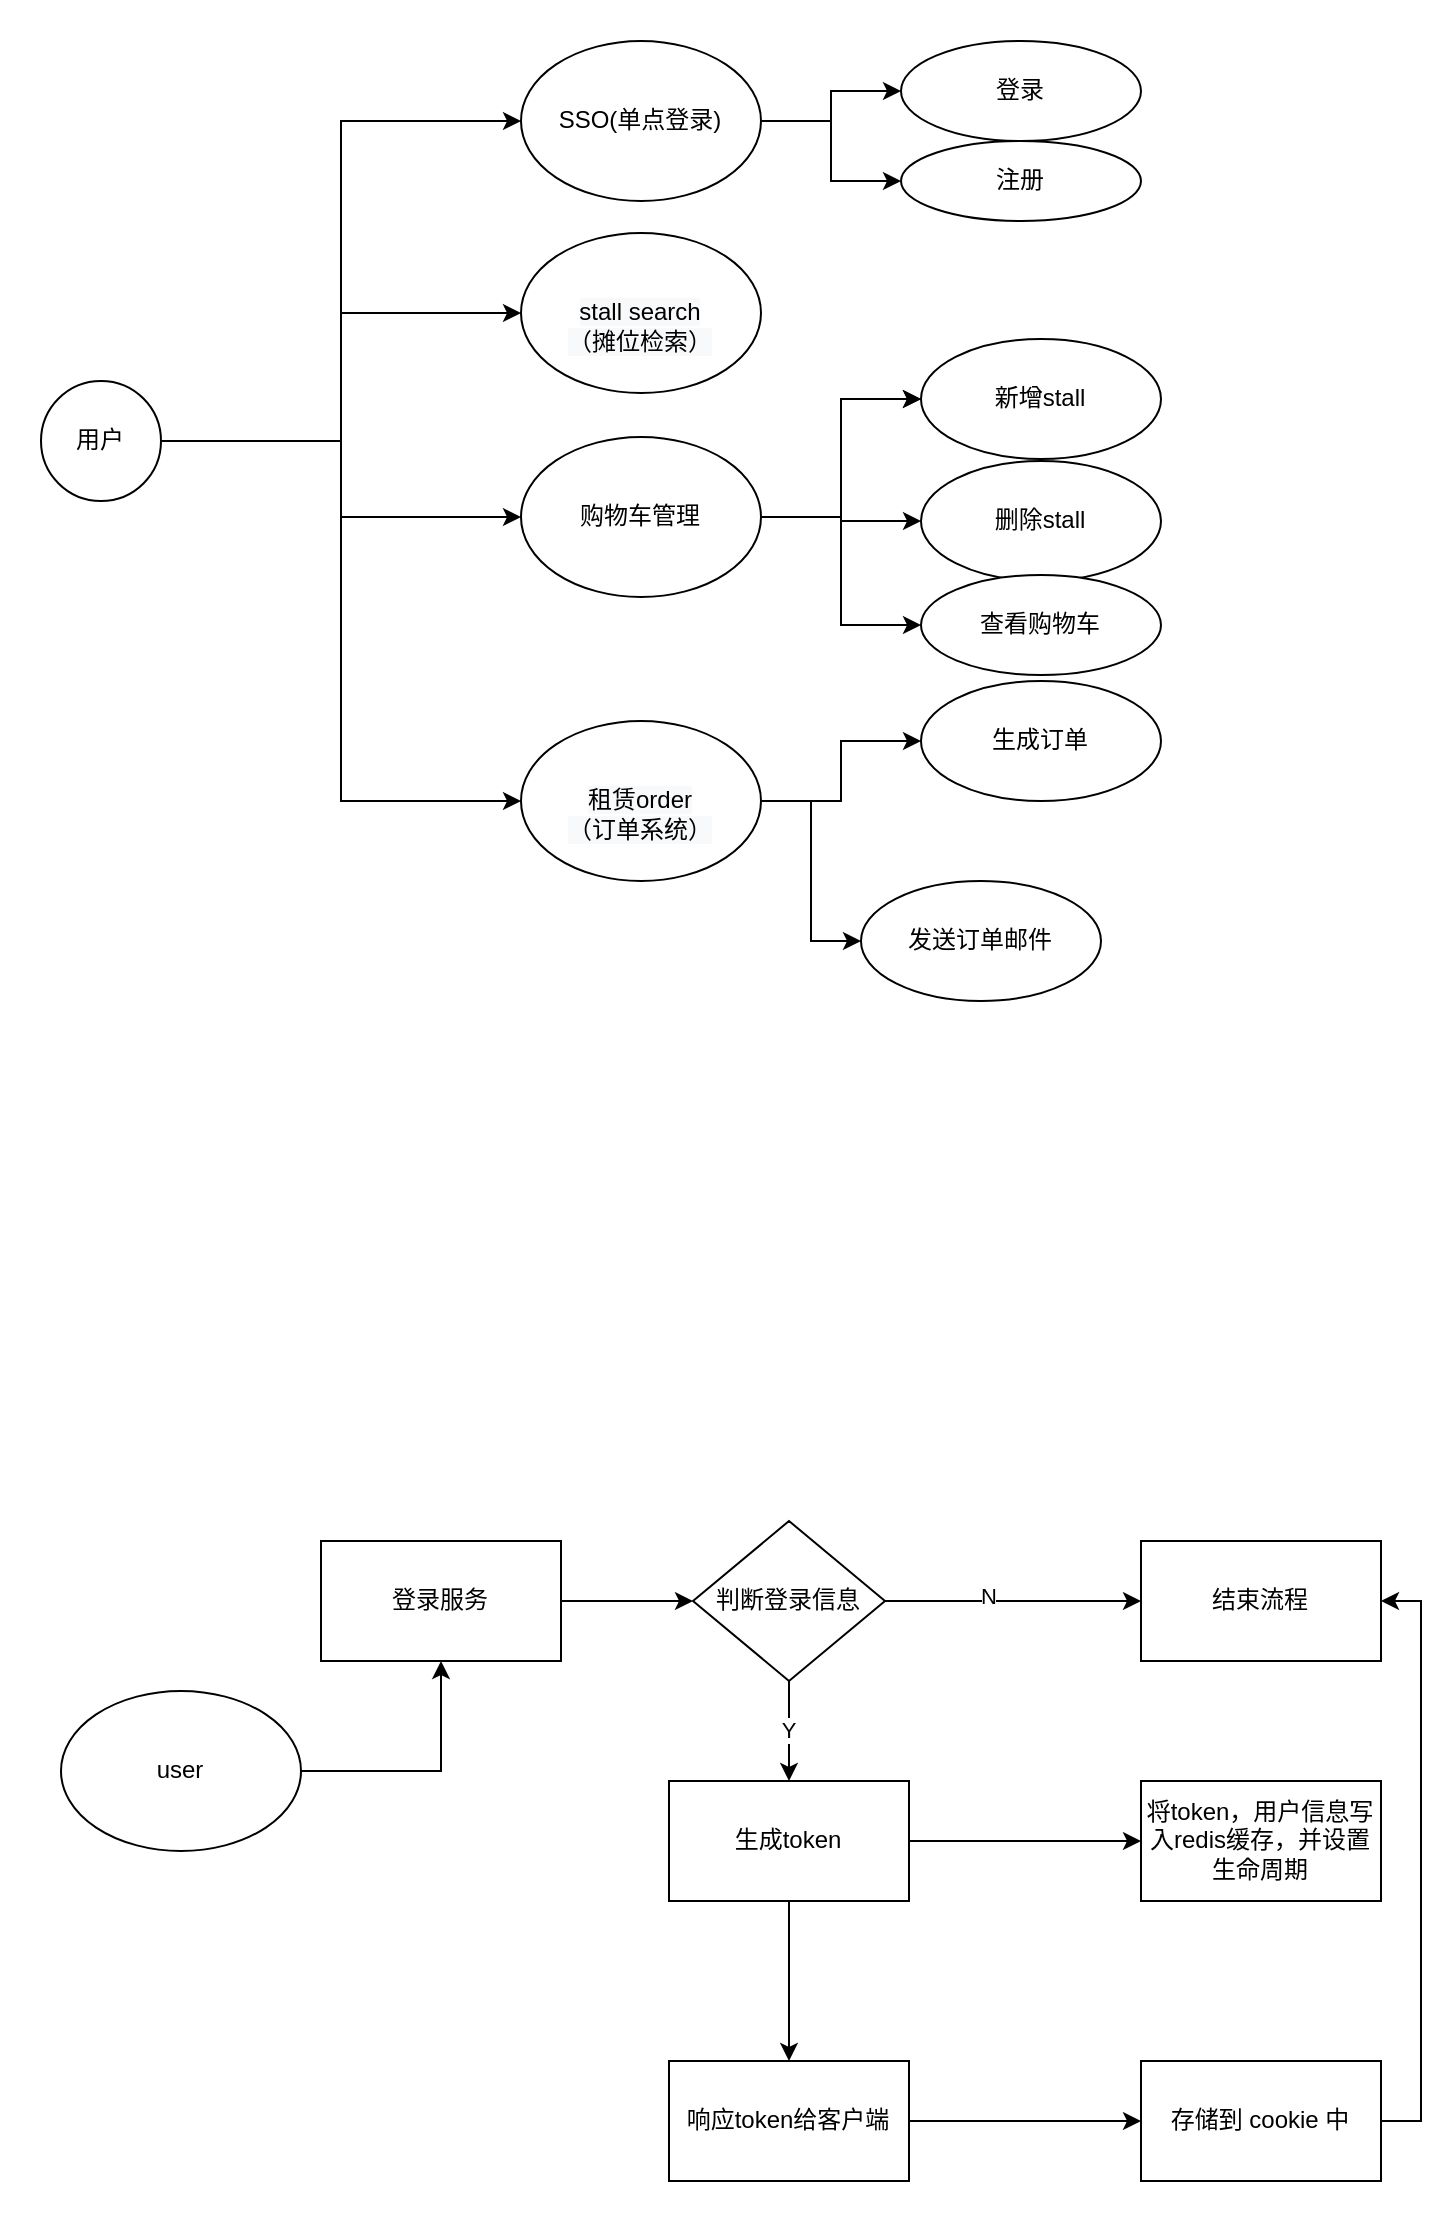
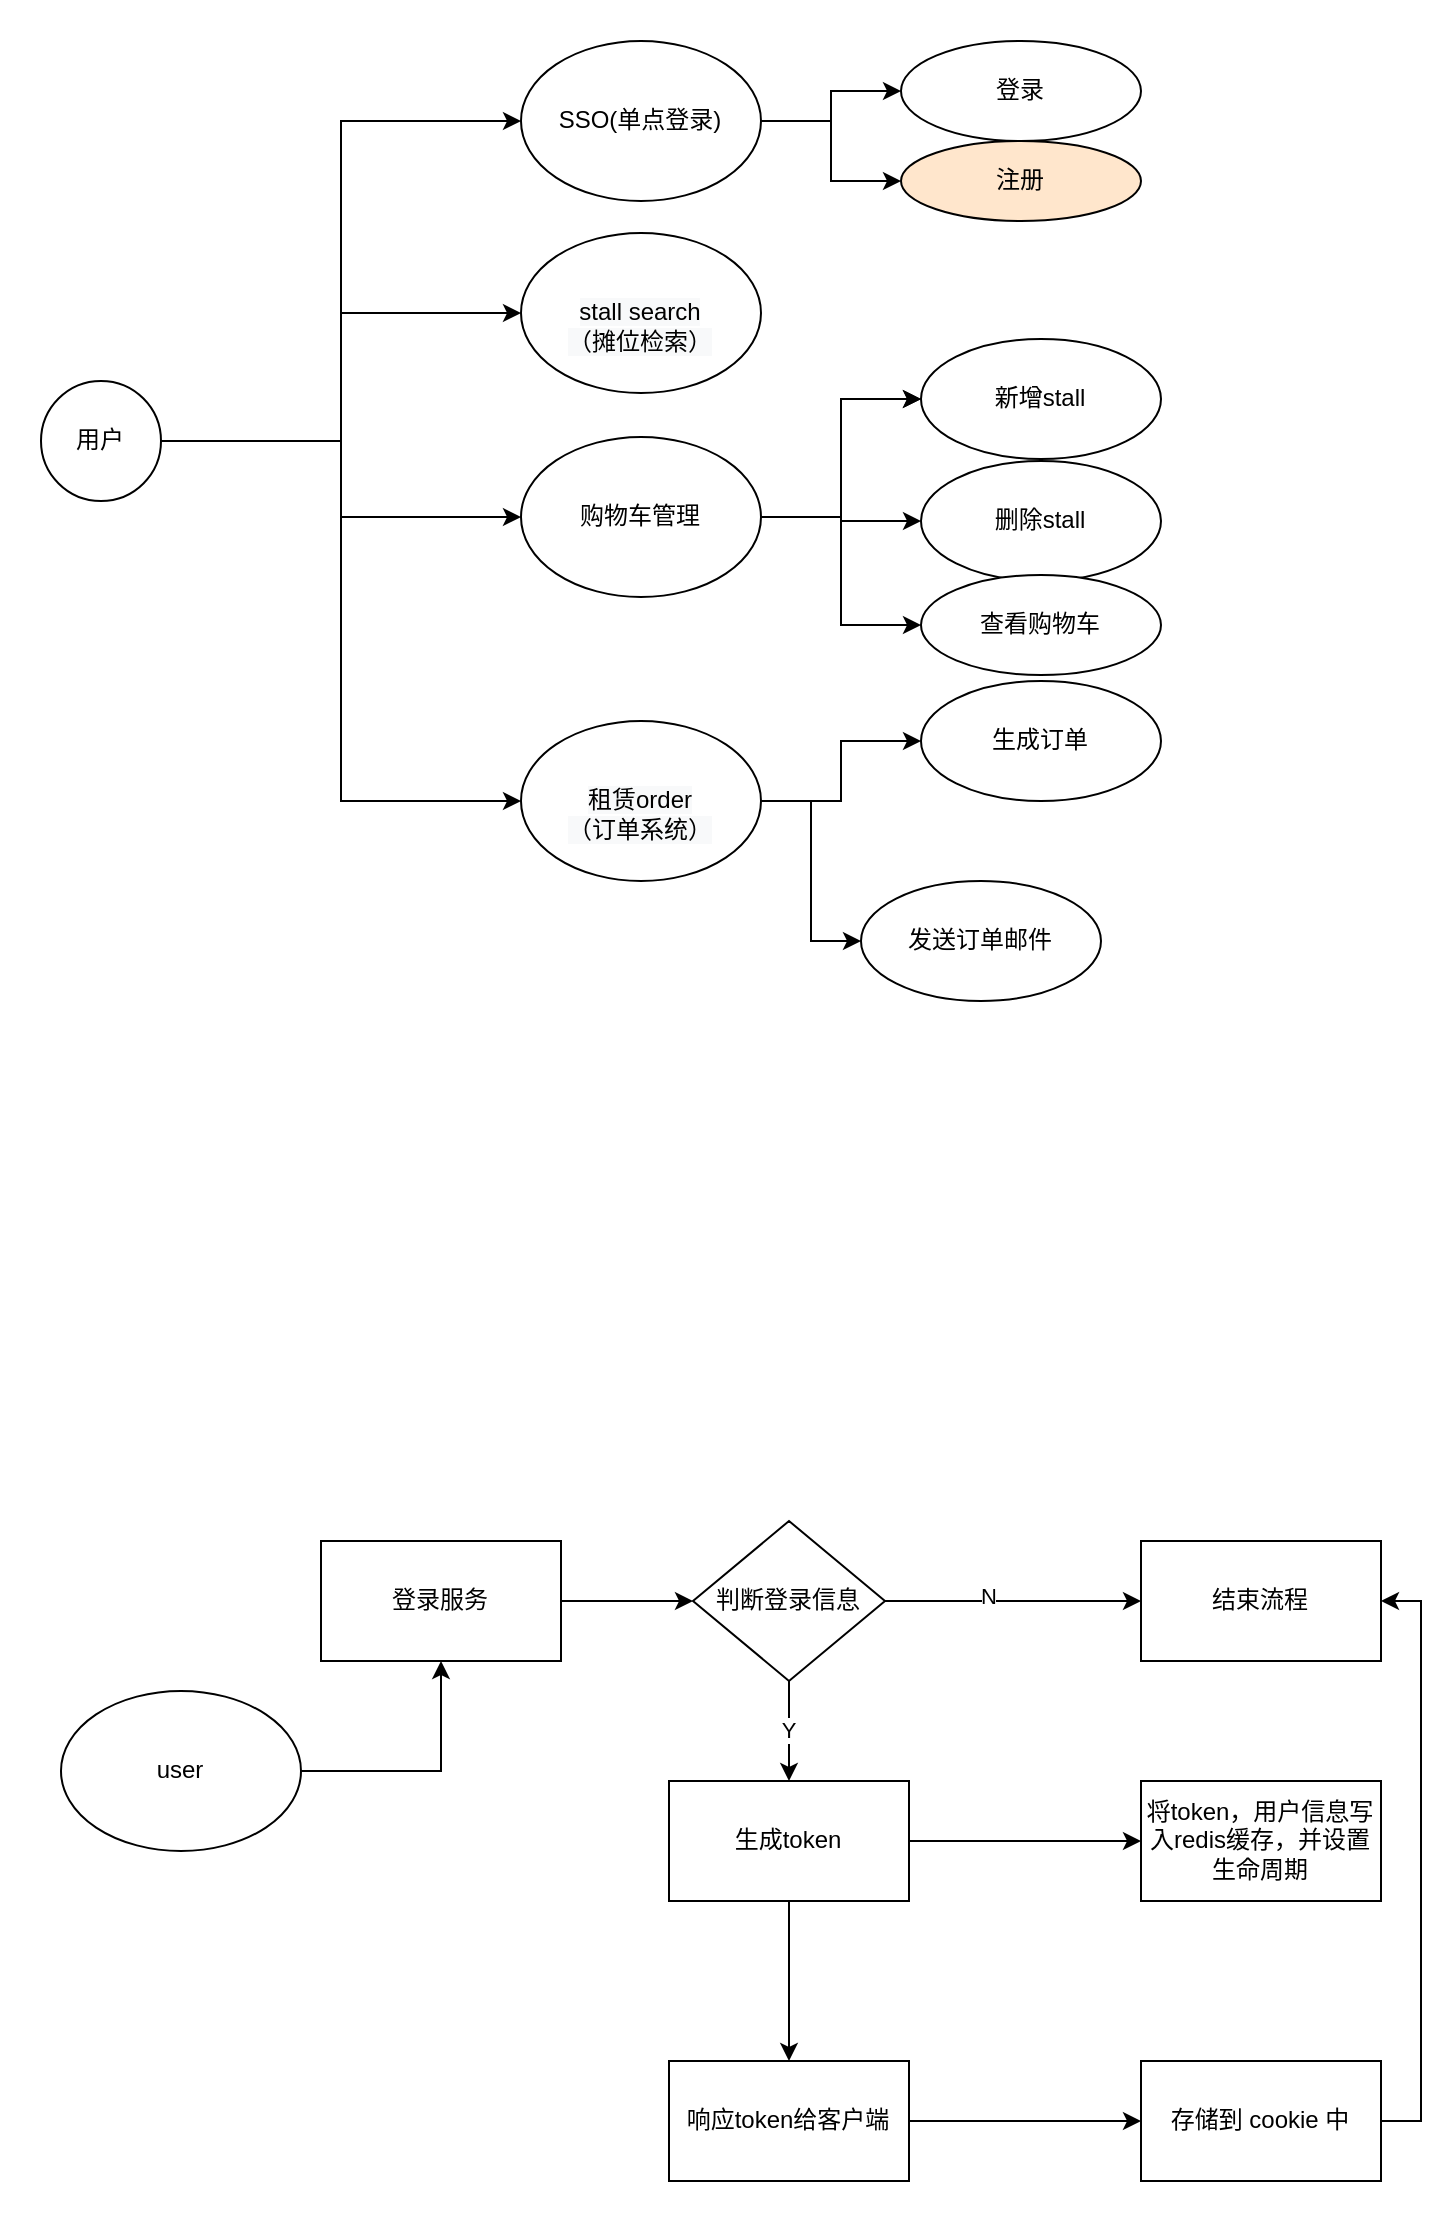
  <mxCell id="0" />
  <mxCell id="1" parent="0" />
  <mxCell id="2" style="edgeStyle=orthogonalEdgeStyle;rounded=0;orthogonalLoop=1;jettySize=auto;html=1;entryX=0;entryY=0.5;entryDx=0;entryDy=0;" edge="1" parent="1" source="6" target="15"><mxGeometry relative="1" as="geometry" /></mxCell>
  <mxCell id="3" style="edgeStyle=orthogonalEdgeStyle;rounded=0;orthogonalLoop=1;jettySize=auto;html=1;entryX=0;entryY=0.5;entryDx=0;entryDy=0;" edge="1" parent="1" source="6" target="12"><mxGeometry relative="1" as="geometry" /></mxCell>
  <mxCell id="4" style="edgeStyle=orthogonalEdgeStyle;rounded=0;orthogonalLoop=1;jettySize=auto;html=1;exitX=1;exitY=0.5;exitDx=0;exitDy=0;entryX=0;entryY=0.5;entryDx=0;entryDy=0;" edge="1" parent="1" source="6" target="11"><mxGeometry relative="1" as="geometry" /></mxCell>
  <mxCell id="5" style="edgeStyle=orthogonalEdgeStyle;rounded=0;orthogonalLoop=1;jettySize=auto;html=1;entryX=0;entryY=0.5;entryDx=0;entryDy=0;" edge="1" parent="1" source="6" target="18"><mxGeometry relative="1" as="geometry" /></mxCell>
  <mxCell id="6" value="用户" style="ellipse;whiteSpace=wrap;html=1;aspect=fixed;" vertex="1" parent="1"><mxGeometry x="20" y="190" width="60" height="60" as="geometry" /></mxCell>
  <mxCell id="7" value="" style="edgeStyle=orthogonalEdgeStyle;rounded=0;orthogonalLoop=1;jettySize=auto;html=1;" edge="1" parent="1" source="11" target="19"><mxGeometry relative="1" as="geometry" /></mxCell>
  <mxCell id="8" value="" style="edgeStyle=orthogonalEdgeStyle;rounded=0;orthogonalLoop=1;jettySize=auto;html=1;" edge="1" parent="1" source="11" target="19"><mxGeometry relative="1" as="geometry" /></mxCell>
  <mxCell id="9" value="" style="edgeStyle=orthogonalEdgeStyle;rounded=0;orthogonalLoop=1;jettySize=auto;html=1;" edge="1" parent="1" source="11" target="20"><mxGeometry relative="1" as="geometry" /></mxCell>
  <mxCell id="10" value="" style="edgeStyle=orthogonalEdgeStyle;rounded=0;orthogonalLoop=1;jettySize=auto;html=1;" edge="1" parent="1" source="11" target="21"><mxGeometry relative="1" as="geometry" /></mxCell>
  <mxCell id="11" value="购物车管理" style="ellipse;whiteSpace=wrap;html=1;" vertex="1" parent="1"><mxGeometry x="260" y="218" width="120" height="80" as="geometry" /></mxCell>
  <mxCell id="12" value="&lt;br&gt;&lt;span style=&quot;color: rgb(0, 0, 0); font-family: Helvetica; font-size: 12px; font-style: normal; font-variant-ligatures: normal; font-variant-caps: normal; font-weight: 400; letter-spacing: normal; orphans: 2; text-align: center; text-indent: 0px; text-transform: none; widows: 2; word-spacing: 0px; -webkit-text-stroke-width: 0px; background-color: rgb(248, 249, 250); text-decoration-thickness: initial; text-decoration-style: initial; text-decoration-color: initial; float: none; display: inline !important;&quot;&gt;stall search&lt;br&gt;（摊位检索）&lt;/span&gt;&lt;br&gt;" style="ellipse;whiteSpace=wrap;html=1;" vertex="1" parent="1"><mxGeometry x="260" y="116" width="120" height="80" as="geometry" /></mxCell>
  <mxCell id="13" value="" style="edgeStyle=orthogonalEdgeStyle;rounded=0;orthogonalLoop=1;jettySize=auto;html=1;" edge="1" parent="1" source="15" target="22"><mxGeometry relative="1" as="geometry" /></mxCell>
  <mxCell id="14" value="" style="edgeStyle=orthogonalEdgeStyle;rounded=0;orthogonalLoop=1;jettySize=auto;html=1;" edge="1" parent="1" source="15" target="23"><mxGeometry relative="1" as="geometry" /></mxCell>
  <mxCell id="15" value="SSO(单点登录)" style="ellipse;whiteSpace=wrap;html=1;" vertex="1" parent="1"><mxGeometry x="260" y="20" width="120" height="80" as="geometry" /></mxCell>
  <mxCell id="16" value="" style="edgeStyle=orthogonalEdgeStyle;rounded=0;orthogonalLoop=1;jettySize=auto;html=1;" edge="1" parent="1" source="18" target="24"><mxGeometry relative="1" as="geometry" /></mxCell>
  <mxCell id="17" value="" style="edgeStyle=orthogonalEdgeStyle;rounded=0;orthogonalLoop=1;jettySize=auto;html=1;" edge="1" parent="1" source="18" target="25"><mxGeometry relative="1" as="geometry" /></mxCell>
  <mxCell id="18" value="&lt;br&gt;&lt;span style=&quot;color: rgb(0, 0, 0); font-family: Helvetica; font-size: 12px; font-style: normal; font-variant-ligatures: normal; font-variant-caps: normal; font-weight: 400; letter-spacing: normal; orphans: 2; text-align: center; text-indent: 0px; text-transform: none; widows: 2; word-spacing: 0px; -webkit-text-stroke-width: 0px; background-color: rgb(248, 249, 250); text-decoration-thickness: initial; text-decoration-style: initial; text-decoration-color: initial; float: none; display: inline !important;&quot;&gt;租赁order&lt;br&gt;（订单系统）&lt;/span&gt;&lt;br&gt;" style="ellipse;whiteSpace=wrap;html=1;" vertex="1" parent="1"><mxGeometry x="260" y="360" width="120" height="80" as="geometry" /></mxCell>
  <mxCell id="19" value="新增stall" style="ellipse;whiteSpace=wrap;html=1;" vertex="1" parent="1"><mxGeometry x="460" y="169" width="120" height="60" as="geometry" /></mxCell>
  <mxCell id="20" value="删除stall" style="ellipse;whiteSpace=wrap;html=1;" vertex="1" parent="1"><mxGeometry x="460" y="230" width="120" height="60" as="geometry" /></mxCell>
  <mxCell id="21" value="查看购物车" style="ellipse;whiteSpace=wrap;html=1;" vertex="1" parent="1"><mxGeometry x="460" y="287" width="120" height="50" as="geometry" /></mxCell>
  <mxCell id="22" value="登录" style="ellipse;whiteSpace=wrap;html=1;" vertex="1" parent="1"><mxGeometry x="450" y="20" width="120" height="50" as="geometry" /></mxCell>
- <mxCell id="23" value="注册" style="ellipse;whiteSpace=wrap;html=1;" vertex="1" parent="1"><mxGeometry x="450" y="70" width="120" height="40" as="geometry" /></mxCell>
+ <mxCell id="23" value="注册" style="ellipse;whiteSpace=wrap;html=1;fillColor=#ffe6cc;" vertex="1" parent="1"><mxGeometry x="450" y="70" width="120" height="40" as="geometry" /></mxCell>
  <mxCell id="24" value="生成订单" style="ellipse;whiteSpace=wrap;html=1;" vertex="1" parent="1"><mxGeometry x="460" y="340" width="120" height="60" as="geometry" /></mxCell>
  <mxCell id="25" value="发送订单邮件" style="ellipse;whiteSpace=wrap;html=1;" vertex="1" parent="1"><mxGeometry x="430" y="440" width="120" height="60" as="geometry" /></mxCell>
  <mxCell id="26" value="" style="edgeStyle=orthogonalEdgeStyle;rounded=0;orthogonalLoop=1;jettySize=auto;html=1;" edge="1" parent="1" source="27" target="29"><mxGeometry relative="1" as="geometry" /></mxCell>
  <mxCell id="27" value="user" style="ellipse;whiteSpace=wrap;html=1;" vertex="1" parent="1"><mxGeometry x="30" y="845" width="120" height="80" as="geometry" /></mxCell>
  <mxCell id="28" value="" style="edgeStyle=orthogonalEdgeStyle;rounded=0;orthogonalLoop=1;jettySize=auto;html=1;" edge="1" parent="1" source="29" target="33"><mxGeometry relative="1" as="geometry" /></mxCell>
  <mxCell id="29" value="登录服务" style="whiteSpace=wrap;html=1;" vertex="1" parent="1"><mxGeometry x="160" y="770" width="120" height="60" as="geometry" /></mxCell>
  <mxCell id="30" value="" style="edgeStyle=orthogonalEdgeStyle;rounded=0;orthogonalLoop=1;jettySize=auto;html=1;" edge="1" parent="1" source="33" target="34"><mxGeometry relative="1" as="geometry" /></mxCell>
  <mxCell id="31" value="N" style="edgeLabel;html=1;align=center;verticalAlign=middle;resizable=0;points=[];" vertex="1" connectable="0" parent="30"><mxGeometry x="-0.203" y="3" relative="1" as="geometry"><mxPoint as="offset" /></mxGeometry></mxCell>
  <mxCell id="32" value="Y" style="edgeStyle=orthogonalEdgeStyle;rounded=0;orthogonalLoop=1;jettySize=auto;html=1;" edge="1" parent="1" source="33" target="37"><mxGeometry relative="1" as="geometry" /></mxCell>
  <mxCell id="33" value="判断登录信息" style="rhombus;whiteSpace=wrap;html=1;" vertex="1" parent="1"><mxGeometry x="346" y="760" width="96" height="80" as="geometry" /></mxCell>
  <mxCell id="34" value="结束流程" style="whiteSpace=wrap;html=1;" vertex="1" parent="1"><mxGeometry x="570" y="770" width="120" height="60" as="geometry" /></mxCell>
  <mxCell id="35" value="" style="edgeStyle=orthogonalEdgeStyle;rounded=0;orthogonalLoop=1;jettySize=auto;html=1;" edge="1" parent="1" source="37" target="38"><mxGeometry relative="1" as="geometry" /></mxCell>
  <mxCell id="36" value="" style="edgeStyle=orthogonalEdgeStyle;rounded=0;orthogonalLoop=1;jettySize=auto;html=1;" edge="1" parent="1" source="37" target="40"><mxGeometry relative="1" as="geometry" /></mxCell>
  <mxCell id="37" value="生成token" style="whiteSpace=wrap;html=1;" vertex="1" parent="1"><mxGeometry x="334" y="890" width="120" height="60" as="geometry" /></mxCell>
  <mxCell id="38" value="将token，用户信息写入redis缓存，并设置生命周期" style="whiteSpace=wrap;html=1;" vertex="1" parent="1"><mxGeometry x="570" y="890" width="120" height="60" as="geometry" /></mxCell>
  <mxCell id="39" value="" style="edgeStyle=orthogonalEdgeStyle;rounded=0;orthogonalLoop=1;jettySize=auto;html=1;" edge="1" parent="1" source="40" target="42"><mxGeometry relative="1" as="geometry" /></mxCell>
  <mxCell id="40" value="响应token给客户端" style="whiteSpace=wrap;html=1;" vertex="1" parent="1"><mxGeometry x="334" y="1030" width="120" height="60" as="geometry" /></mxCell>
  <mxCell id="41" style="edgeStyle=orthogonalEdgeStyle;rounded=0;orthogonalLoop=1;jettySize=auto;html=1;exitX=1;exitY=0.5;exitDx=0;exitDy=0;entryX=1;entryY=0.5;entryDx=0;entryDy=0;" edge="1" parent="1" source="42" target="34"><mxGeometry relative="1" as="geometry" /></mxCell>
  <mxCell id="42" value="存储到 cookie 中" style="whiteSpace=wrap;html=1;" vertex="1" parent="1"><mxGeometry x="570" y="1030" width="120" height="60" as="geometry" /></mxCell>
